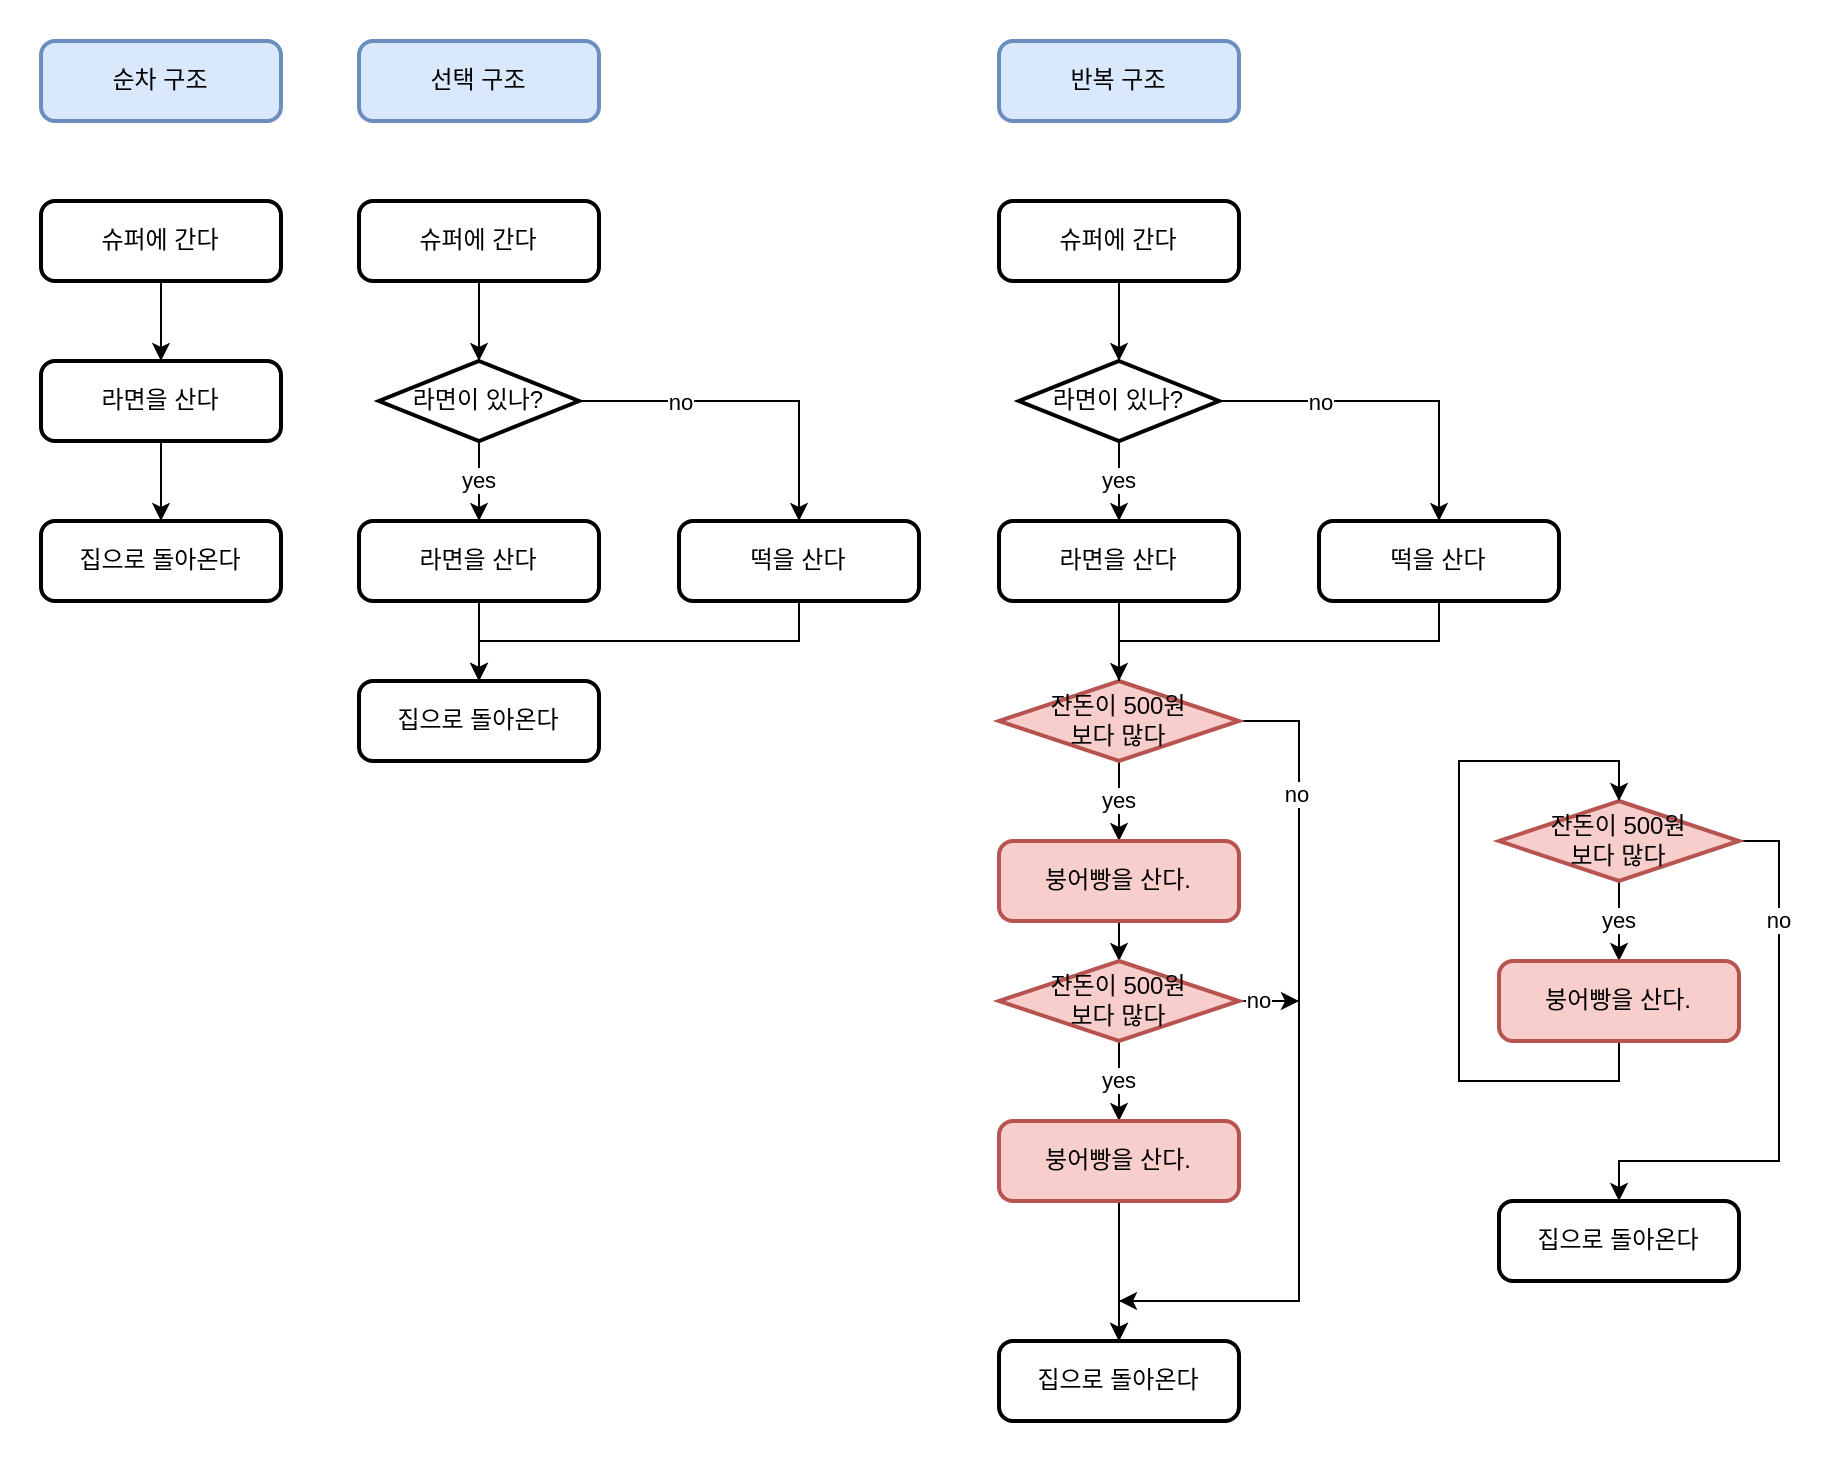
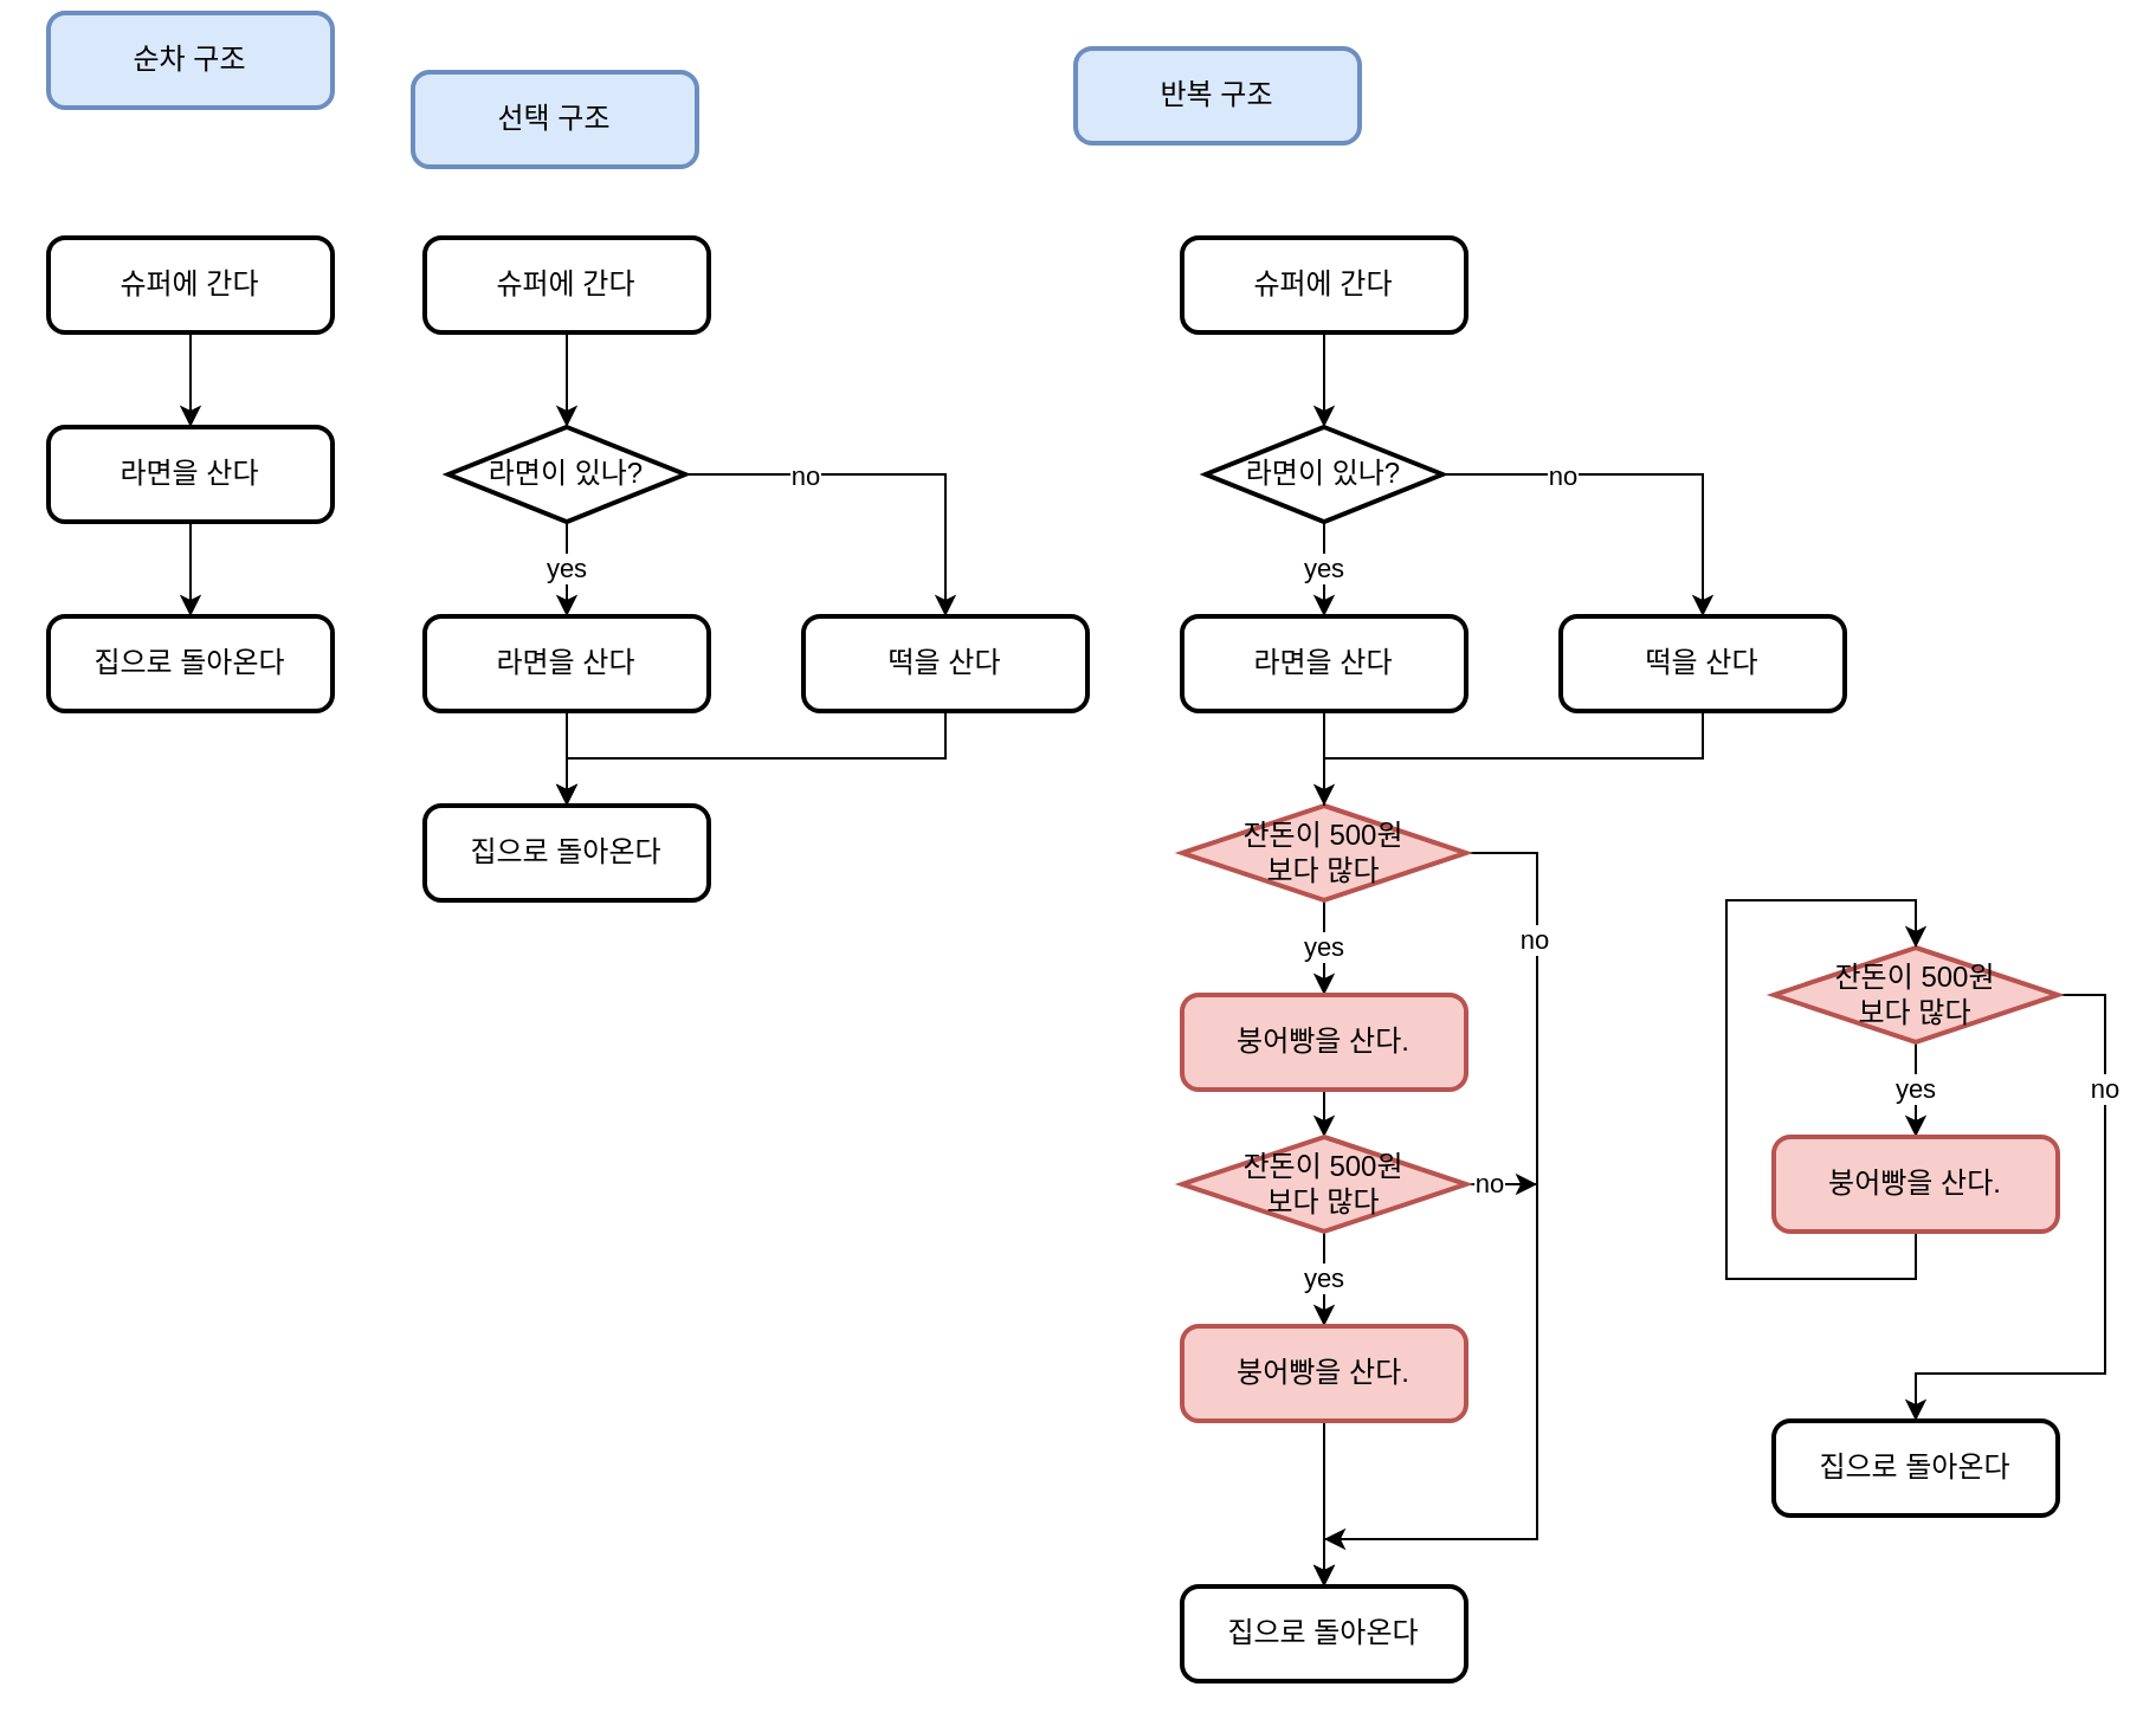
  <mxCell id="0" />
  <mxCell id="1" parent="0" />
  <mxCell id="2" value="" style="edgeStyle=orthogonalEdgeStyle;rounded=0;orthogonalLoop=1;jettySize=auto;html=1;" edge="1" parent="1" source="3" target="5"><mxGeometry relative="1" as="geometry" /></mxCell>
  <mxCell id="3" value="슈퍼에 간다" style="rounded=1;whiteSpace=wrap;html=1;absoluteArcSize=1;arcSize=14;strokeWidth=2;" vertex="1" parent="1"><mxGeometry x="20" y="100" width="120" height="40" as="geometry" /></mxCell>
  <mxCell id="4" value="" style="edgeStyle=orthogonalEdgeStyle;rounded=0;orthogonalLoop=1;jettySize=auto;html=1;" edge="1" parent="1" source="5" target="6"><mxGeometry relative="1" as="geometry" /></mxCell>
  <mxCell id="5" value="라면을 산다" style="rounded=1;whiteSpace=wrap;html=1;absoluteArcSize=1;arcSize=14;strokeWidth=2;" vertex="1" parent="1"><mxGeometry x="20" y="180" width="120" height="40" as="geometry" /></mxCell>
  <mxCell id="6" value="집으로 돌아온다" style="rounded=1;whiteSpace=wrap;html=1;absoluteArcSize=1;arcSize=14;strokeWidth=2;" vertex="1" parent="1"><mxGeometry x="20" y="260" width="120" height="40" as="geometry" /></mxCell>
- <mxCell id="7" value="순차 구조" style="rounded=1;whiteSpace=wrap;html=1;absoluteArcSize=1;arcSize=14;strokeWidth=2;fillColor=#dae8fc;strokeColor=#6c8ebf;" vertex="1" parent="1"><mxGeometry x="20" y="20" width="120" height="40" as="geometry" /></mxCell>
- <mxCell id="8" value="선택 구조" style="rounded=1;whiteSpace=wrap;html=1;absoluteArcSize=1;arcSize=14;strokeWidth=2;fillColor=#dae8fc;strokeColor=#6c8ebf;" vertex="1" parent="1"><mxGeometry x="179" y="20" width="120" height="40" as="geometry" /></mxCell>
+ <mxCell id="7" value="순차 구조" style="rounded=1;whiteSpace=wrap;html=1;absoluteArcSize=1;arcSize=14;strokeWidth=2;fillColor=#dae8fc;strokeColor=#6c8ebf;" vertex="1" parent="1"><mxGeometry x="20" y="5" width="120" height="40" as="geometry" /></mxCell>
+ <mxCell id="8" value="선택 구조" style="rounded=1;whiteSpace=wrap;html=1;absoluteArcSize=1;arcSize=14;strokeWidth=2;fillColor=#dae8fc;strokeColor=#6c8ebf;" vertex="1" parent="1"><mxGeometry x="174" y="30" width="120" height="40" as="geometry" /></mxCell>
  <mxCell id="9" value="" style="edgeStyle=orthogonalEdgeStyle;rounded=0;orthogonalLoop=1;jettySize=auto;html=1;" edge="1" parent="1" source="10" target="17"><mxGeometry relative="1" as="geometry" /></mxCell>
  <mxCell id="10" value="슈퍼에 간다" style="rounded=1;whiteSpace=wrap;html=1;absoluteArcSize=1;arcSize=14;strokeWidth=2;" vertex="1" parent="1"><mxGeometry x="179" y="100" width="120" height="40" as="geometry" /></mxCell>
  <mxCell id="11" value="" style="edgeStyle=orthogonalEdgeStyle;rounded=0;orthogonalLoop=1;jettySize=auto;html=1;" edge="1" parent="1" source="12" target="13"><mxGeometry relative="1" as="geometry" /></mxCell>
  <mxCell id="12" value="라면을 산다" style="rounded=1;whiteSpace=wrap;html=1;absoluteArcSize=1;arcSize=14;strokeWidth=2;" vertex="1" parent="1"><mxGeometry x="179" y="260" width="120" height="40" as="geometry" /></mxCell>
  <mxCell id="13" value="집으로 돌아온다" style="rounded=1;whiteSpace=wrap;html=1;absoluteArcSize=1;arcSize=14;strokeWidth=2;" vertex="1" parent="1"><mxGeometry x="179" y="340" width="120" height="40" as="geometry" /></mxCell>
  <mxCell id="14" value="yes" style="edgeStyle=orthogonalEdgeStyle;rounded=0;orthogonalLoop=1;jettySize=auto;html=1;" edge="1" parent="1" source="17" target="12"><mxGeometry relative="1" as="geometry" /></mxCell>
  <mxCell id="15" style="edgeStyle=orthogonalEdgeStyle;rounded=0;orthogonalLoop=1;jettySize=auto;html=1;entryX=0.5;entryY=0;entryDx=0;entryDy=0;" edge="1" parent="1" source="17" target="19"><mxGeometry relative="1" as="geometry" /></mxCell>
  <mxCell id="16" value="no" style="edgeLabel;html=1;align=center;verticalAlign=middle;resizable=0;points=[];" vertex="1" connectable="0" parent="15"><mxGeometry x="-0.553" y="-1" relative="1" as="geometry"><mxPoint x="12" y="-1" as="offset" /></mxGeometry></mxCell>
  <mxCell id="17" value="라면이 있나?" style="strokeWidth=2;html=1;shape=mxgraph.flowchart.decision;whiteSpace=wrap;" vertex="1" parent="1"><mxGeometry x="189" y="180" width="100" height="40" as="geometry" /></mxCell>
  <mxCell id="18" style="edgeStyle=orthogonalEdgeStyle;rounded=0;orthogonalLoop=1;jettySize=auto;html=1;" edge="1" parent="1" source="19"><mxGeometry relative="1" as="geometry"><mxPoint x="239" y="340" as="targetPoint" /><Array as="points"><mxPoint x="399" y="320" /><mxPoint x="239" y="320" /></Array></mxGeometry></mxCell>
  <mxCell id="19" value="떡을 산다" style="rounded=1;whiteSpace=wrap;html=1;absoluteArcSize=1;arcSize=14;strokeWidth=2;" vertex="1" parent="1"><mxGeometry x="339" y="260" width="120" height="40" as="geometry" /></mxCell>
- <mxCell id="20" value="반복 구조" style="rounded=1;whiteSpace=wrap;html=1;absoluteArcSize=1;arcSize=14;strokeWidth=2;fillColor=#dae8fc;strokeColor=#6c8ebf;" vertex="1" parent="1"><mxGeometry x="499" y="20" width="120" height="40" as="geometry" /></mxCell>
+ <mxCell id="20" value="반복 구조" style="rounded=1;whiteSpace=wrap;html=1;absoluteArcSize=1;arcSize=14;strokeWidth=2;fillColor=#dae8fc;strokeColor=#6c8ebf;" vertex="1" parent="1"><mxGeometry x="454" y="20" width="120" height="40" as="geometry" /></mxCell>
  <mxCell id="21" value="" style="edgeStyle=orthogonalEdgeStyle;rounded=0;orthogonalLoop=1;jettySize=auto;html=1;" edge="1" parent="1" source="22" target="29"><mxGeometry relative="1" as="geometry" /></mxCell>
  <mxCell id="22" value="슈퍼에 간다" style="rounded=1;whiteSpace=wrap;html=1;absoluteArcSize=1;arcSize=14;strokeWidth=2;" vertex="1" parent="1"><mxGeometry x="499" y="100" width="120" height="40" as="geometry" /></mxCell>
  <mxCell id="23" value="" style="edgeStyle=orthogonalEdgeStyle;rounded=0;orthogonalLoop=1;jettySize=auto;html=1;startArrow=none;" edge="1" parent="1" source="35" target="25"><mxGeometry relative="1" as="geometry" /></mxCell>
  <mxCell id="24" value="라면을 산다" style="rounded=1;whiteSpace=wrap;html=1;absoluteArcSize=1;arcSize=14;strokeWidth=2;" vertex="1" parent="1"><mxGeometry x="499" y="260" width="120" height="40" as="geometry" /></mxCell>
  <mxCell id="25" value="집으로 돌아온다" style="rounded=1;whiteSpace=wrap;html=1;absoluteArcSize=1;arcSize=14;strokeWidth=2;" vertex="1" parent="1"><mxGeometry x="499" y="670" width="120" height="40" as="geometry" /></mxCell>
  <mxCell id="26" value="yes" style="edgeStyle=orthogonalEdgeStyle;rounded=0;orthogonalLoop=1;jettySize=auto;html=1;" edge="1" parent="1" source="29" target="24"><mxGeometry relative="1" as="geometry" /></mxCell>
  <mxCell id="27" style="edgeStyle=orthogonalEdgeStyle;rounded=0;orthogonalLoop=1;jettySize=auto;html=1;entryX=0.5;entryY=0;entryDx=0;entryDy=0;" edge="1" parent="1" source="29" target="31"><mxGeometry relative="1" as="geometry" /></mxCell>
  <mxCell id="28" value="no" style="edgeLabel;html=1;align=center;verticalAlign=middle;resizable=0;points=[];" vertex="1" connectable="0" parent="27"><mxGeometry x="-0.553" y="-1" relative="1" as="geometry"><mxPoint x="12" y="-1" as="offset" /></mxGeometry></mxCell>
  <mxCell id="29" value="라면이 있나?" style="strokeWidth=2;html=1;shape=mxgraph.flowchart.decision;whiteSpace=wrap;" vertex="1" parent="1"><mxGeometry x="509" y="180" width="100" height="40" as="geometry" /></mxCell>
  <mxCell id="30" style="edgeStyle=orthogonalEdgeStyle;rounded=0;orthogonalLoop=1;jettySize=auto;html=1;" edge="1" parent="1" source="31"><mxGeometry relative="1" as="geometry"><mxPoint x="559" y="340" as="targetPoint" /><Array as="points"><mxPoint x="719" y="320" /><mxPoint x="559" y="320" /></Array></mxGeometry></mxCell>
  <mxCell id="31" value="떡을 산다" style="rounded=1;whiteSpace=wrap;html=1;absoluteArcSize=1;arcSize=14;strokeWidth=2;" vertex="1" parent="1"><mxGeometry x="659" y="260" width="120" height="40" as="geometry" /></mxCell>
  <mxCell id="32" value="yes" style="edgeStyle=orthogonalEdgeStyle;rounded=0;orthogonalLoop=1;jettySize=auto;html=1;entryX=0.5;entryY=0;entryDx=0;entryDy=0;" edge="1" parent="1" source="35" target="38"><mxGeometry relative="1" as="geometry" /></mxCell>
  <mxCell id="33" style="edgeStyle=orthogonalEdgeStyle;rounded=0;orthogonalLoop=1;jettySize=auto;html=1;exitX=1;exitY=0.5;exitDx=0;exitDy=0;exitPerimeter=0;" edge="1" parent="1" source="35"><mxGeometry relative="1" as="geometry"><mxPoint x="559" y="650" as="targetPoint" /><Array as="points"><mxPoint x="649" y="360" /><mxPoint x="649" y="650" /></Array></mxGeometry></mxCell>
  <mxCell id="34" value="no" style="edgeLabel;html=1;align=center;verticalAlign=middle;resizable=0;points=[];" vertex="1" connectable="0" parent="33"><mxGeometry x="-0.68" y="-2" relative="1" as="geometry"><mxPoint as="offset" /></mxGeometry></mxCell>
  <mxCell id="35" value="잔돈이 500원&lt;br&gt;보다 많다" style="strokeWidth=2;html=1;shape=mxgraph.flowchart.decision;whiteSpace=wrap;fillColor=#f8cecc;strokeColor=#b85450;" vertex="1" parent="1"><mxGeometry x="499" y="340" width="120" height="40" as="geometry" /></mxCell>
  <mxCell id="36" value="" style="edgeStyle=orthogonalEdgeStyle;rounded=0;orthogonalLoop=1;jettySize=auto;html=1;endArrow=none;" edge="1" parent="1" source="24" target="35"><mxGeometry relative="1" as="geometry"><mxPoint x="559" y="300" as="sourcePoint" /><mxPoint x="559" y="560" as="targetPoint" /></mxGeometry></mxCell>
  <mxCell id="37" style="edgeStyle=orthogonalEdgeStyle;rounded=0;orthogonalLoop=1;jettySize=auto;html=1;" edge="1" parent="1" source="38"><mxGeometry relative="1" as="geometry"><mxPoint x="559" y="480" as="targetPoint" /></mxGeometry></mxCell>
  <mxCell id="38" value="붕어빵을 산다." style="rounded=1;whiteSpace=wrap;html=1;absoluteArcSize=1;arcSize=14;strokeWidth=2;fillColor=#f8cecc;strokeColor=#b85450;" vertex="1" parent="1"><mxGeometry x="499" y="420" width="120" height="40" as="geometry" /></mxCell>
  <mxCell id="39" value="yes" style="edgeStyle=orthogonalEdgeStyle;rounded=0;orthogonalLoop=1;jettySize=auto;html=1;entryX=0.5;entryY=0;entryDx=0;entryDy=0;" edge="1" parent="1" source="42" target="43"><mxGeometry relative="1" as="geometry" /></mxCell>
  <mxCell id="40" style="edgeStyle=orthogonalEdgeStyle;rounded=0;orthogonalLoop=1;jettySize=auto;html=1;exitX=1;exitY=0.5;exitDx=0;exitDy=0;exitPerimeter=0;" edge="1" parent="1" source="42"><mxGeometry relative="1" as="geometry"><mxPoint x="559" y="670" as="targetPoint" /><Array as="points"><mxPoint x="649" y="500" /><mxPoint x="649" y="650" /><mxPoint x="559" y="650" /></Array></mxGeometry></mxCell>
  <mxCell id="41" value="no" style="edgeStyle=orthogonalEdgeStyle;rounded=0;orthogonalLoop=1;jettySize=auto;html=1;exitX=1;exitY=0.5;exitDx=0;exitDy=0;exitPerimeter=0;" edge="1" parent="1" source="42"><mxGeometry x="-0.333" relative="1" as="geometry"><mxPoint x="649" y="500" as="targetPoint" /><mxPoint as="offset" /></mxGeometry></mxCell>
  <mxCell id="42" value="잔돈이 500원&lt;br&gt;보다 많다" style="strokeWidth=2;html=1;shape=mxgraph.flowchart.decision;whiteSpace=wrap;fillColor=#f8cecc;strokeColor=#b85450;" vertex="1" parent="1"><mxGeometry x="499" y="480" width="120" height="40" as="geometry" /></mxCell>
  <mxCell id="43" value="붕어빵을 산다." style="rounded=1;whiteSpace=wrap;html=1;absoluteArcSize=1;arcSize=14;strokeWidth=2;fillColor=#f8cecc;strokeColor=#b85450;" vertex="1" parent="1"><mxGeometry x="499" y="560" width="120" height="40" as="geometry" /></mxCell>
  <mxCell id="44" value="yes" style="edgeStyle=orthogonalEdgeStyle;rounded=0;orthogonalLoop=1;jettySize=auto;html=1;exitX=0.5;exitY=1;exitDx=0;exitDy=0;exitPerimeter=0;entryX=0.5;entryY=0;entryDx=0;entryDy=0;" edge="1" parent="1" source="47" target="49"><mxGeometry relative="1" as="geometry" /></mxCell>
  <mxCell id="45" style="edgeStyle=orthogonalEdgeStyle;rounded=0;orthogonalLoop=1;jettySize=auto;html=1;exitX=1;exitY=0.5;exitDx=0;exitDy=0;exitPerimeter=0;" edge="1" parent="1" source="47"><mxGeometry relative="1" as="geometry"><mxPoint x="809" y="600" as="targetPoint" /><Array as="points"><mxPoint x="889" y="420" /><mxPoint x="889" y="580" /><mxPoint x="809" y="580" /></Array></mxGeometry></mxCell>
  <mxCell id="46" value="no" style="edgeLabel;html=1;align=center;verticalAlign=middle;resizable=0;points=[];" vertex="1" connectable="0" parent="45"><mxGeometry x="-0.579" y="-1" relative="1" as="geometry"><mxPoint as="offset" /></mxGeometry></mxCell>
  <mxCell id="47" value="잔돈이 500원&lt;br&gt;보다 많다" style="strokeWidth=2;html=1;shape=mxgraph.flowchart.decision;whiteSpace=wrap;fillColor=#f8cecc;strokeColor=#b85450;" vertex="1" parent="1"><mxGeometry x="749" y="400" width="120" height="40" as="geometry" /></mxCell>
  <mxCell id="48" style="edgeStyle=orthogonalEdgeStyle;rounded=0;orthogonalLoop=1;jettySize=auto;html=1;exitX=0.5;exitY=1;exitDx=0;exitDy=0;entryX=0.5;entryY=0;entryDx=0;entryDy=0;entryPerimeter=0;" edge="1" parent="1" source="49" target="47"><mxGeometry relative="1" as="geometry"><mxPoint x="799" y="380" as="targetPoint" /><Array as="points"><mxPoint x="809" y="540" /><mxPoint x="729" y="540" /><mxPoint x="729" y="380" /><mxPoint x="809" y="380" /></Array></mxGeometry></mxCell>
  <mxCell id="49" value="붕어빵을 산다." style="rounded=1;whiteSpace=wrap;html=1;absoluteArcSize=1;arcSize=14;strokeWidth=2;fillColor=#f8cecc;strokeColor=#b85450;" vertex="1" parent="1"><mxGeometry x="749" y="480" width="120" height="40" as="geometry" /></mxCell>
  <mxCell id="50" value="집으로 돌아온다" style="rounded=1;whiteSpace=wrap;html=1;absoluteArcSize=1;arcSize=14;strokeWidth=2;" vertex="1" parent="1"><mxGeometry x="749" y="600" width="120" height="40" as="geometry" /></mxCell>
